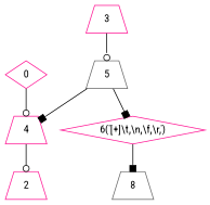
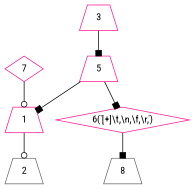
  digraph {
    fontname="Roboto Condensed"
    node [color=deeppink fontname="Roboto Condensed" shape=trapezium]
    edge [arrowhead=box fontname="Roboto Condensed"]
-   0 [shape=diamond]
-   1 [label=4]
-   2
+   0 [shape=diamond label=7]
+   1
+   2 [color=gray40]
    n4 [label=3]
-   5 [color=gray40]
+   5
    n6 [label="6('[+]\\t,\\n,\\f,\\r,')" shape=diamond]
    n7 [color=gray40 label=8]
    0 -> 1 [arrowhead=odot]
    1 -> 2 [arrowhead=odot]
-   n4 -> 5 [arrowhead=odot]
+   n4 -> 5
    5 -> 1
    5 -> n6
    n6 -> n7
  }
